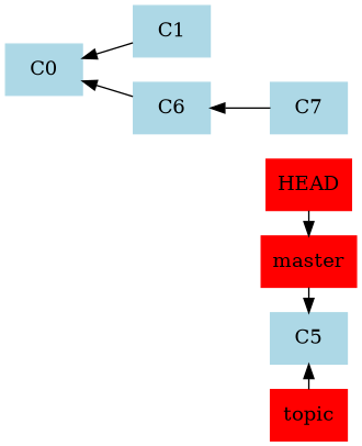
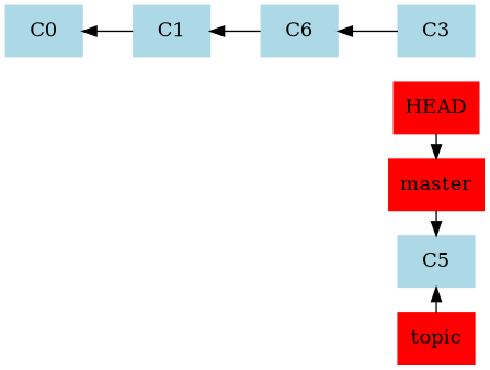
  digraph {
    rankdir=RL
    node [color=lightblue shape=box style=filled]
    C5
    HEAD [color=red]
    master [color=red]
    topic [color=red]
    C1
    C0
    n7 [label=C6]
-   C3 [label=C7]
+   C3
    subgraph sub_1 {
      rank=same
      C5
      HEAD
      master
      topic
    }
    C5 -> topic [dir=back]
    HEAD -> master
    master -> C5
    C1 -> C0
-   n7 -> C0
+   n7 -> C1
    C3 -> n7 [weight=2]
  }
